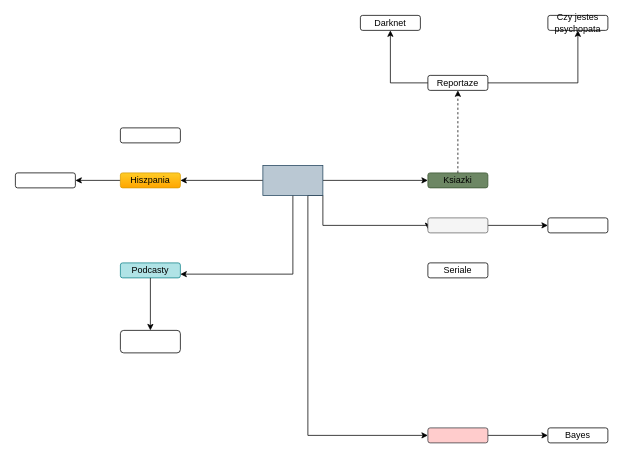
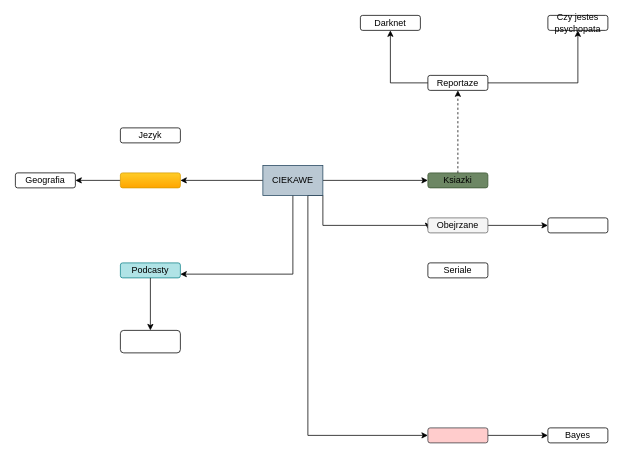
  <mxCell id="0" />
  <mxCell id="1" parent="0" />
  <mxCell id="2" style="edgeStyle=orthogonalEdgeStyle;rounded=0;orthogonalLoop=1;jettySize=auto;html=1;exitX=0;exitY=0.5;exitDx=0;exitDy=0;entryX=1;entryY=0.5;entryDx=0;entryDy=0;" parent="1" source="7" target="10" edge="1"><mxGeometry relative="1" as="geometry" /></mxCell>
  <mxCell id="3" style="edgeStyle=orthogonalEdgeStyle;rounded=0;orthogonalLoop=1;jettySize=auto;html=1;exitX=0.5;exitY=1;exitDx=0;exitDy=0;entryX=1;entryY=0.75;entryDx=0;entryDy=0;" parent="1" source="7" target="12" edge="1"><mxGeometry relative="1" as="geometry" /></mxCell>
  <mxCell id="4" style="edgeStyle=orthogonalEdgeStyle;rounded=0;orthogonalLoop=1;jettySize=auto;html=1;exitX=1;exitY=0.5;exitDx=0;exitDy=0;entryX=0;entryY=0.5;entryDx=0;entryDy=0;" parent="1" source="7" target="11" edge="1"><mxGeometry relative="1" as="geometry" /></mxCell>
  <mxCell id="5" style="edgeStyle=orthogonalEdgeStyle;rounded=0;orthogonalLoop=1;jettySize=auto;html=1;exitX=0.75;exitY=1;exitDx=0;exitDy=0;entryX=0;entryY=0.75;entryDx=0;entryDy=0;" parent="1" source="7" target="32" edge="1"><mxGeometry relative="1" as="geometry"><Array as="points"><mxPoint x="430" y="260" /><mxPoint x="430" y="300" /><mxPoint x="570" y="300" /></Array></mxGeometry></mxCell>
  <mxCell id="6" style="edgeStyle=orthogonalEdgeStyle;rounded=0;orthogonalLoop=1;jettySize=auto;html=1;exitX=0.75;exitY=1;exitDx=0;exitDy=0;entryX=0;entryY=0.5;entryDx=0;entryDy=0;" edge="1" parent="1" source="7" target="38"><mxGeometry relative="1" as="geometry"><mxPoint x="410" y="590" as="targetPoint" /></mxGeometry></mxCell>
  <mxCell id="7" value="" style="rounded=0;whiteSpace=wrap;html=1;fillColor=#bac8d3;strokeColor=#23445d;" parent="1" vertex="1"><mxGeometry x="350" y="220" width="80" height="40" as="geometry" /></mxCell>
+ <mxCell id="8" value="CIEKAWE" style="text;html=1;align=center;verticalAlign=middle;whiteSpace=wrap;rounded=0;" parent="1" vertex="1"><mxGeometry x="360" y="230" width="60" height="20" as="geometry" /></mxCell>
  <mxCell id="9" style="edgeStyle=orthogonalEdgeStyle;rounded=0;orthogonalLoop=1;jettySize=auto;html=1;exitX=0;exitY=0.5;exitDx=0;exitDy=0;entryX=1;entryY=0.5;entryDx=0;entryDy=0;" parent="1" source="10" target="16" edge="1"><mxGeometry relative="1" as="geometry" /></mxCell>
  <mxCell id="10" value="" style="rounded=1;whiteSpace=wrap;html=1;fillColor=#ffcd28;strokeColor=#d79b00;gradientColor=#ffa500;" parent="1" vertex="1"><mxGeometry x="160" y="230" width="80" height="20" as="geometry" /></mxCell>
  <mxCell id="11" value="" style="rounded=1;whiteSpace=wrap;html=1;fillColor=#6d8764;strokeColor=#3A5431;fontColor=#ffffff;" parent="1" vertex="1"><mxGeometry x="570" y="230" width="80" height="20" as="geometry" /></mxCell>
  <mxCell id="12" value="" style="rounded=1;whiteSpace=wrap;html=1;fillColor=#b0e3e6;strokeColor=#0e8088;" parent="1" vertex="1"><mxGeometry x="160" y="350" width="80" height="20" as="geometry" /></mxCell>
- <mxCell id="13" value="Hiszpania" style="text;html=1;strokeColor=none;fillColor=none;align=center;verticalAlign=middle;whiteSpace=wrap;rounded=0;" parent="1" vertex="1"><mxGeometry x="180" y="230" width="40" height="20" as="geometry" /></mxCell>
  <mxCell id="14" value="" style="rounded=1;whiteSpace=wrap;html=1;" parent="1" vertex="1"><mxGeometry x="160" y="170" width="80" height="20" as="geometry" /></mxCell>
+ <mxCell id="15" value="Jezyk" style="text;html=1;strokeColor=none;fillColor=none;align=center;verticalAlign=middle;whiteSpace=wrap;rounded=0;" parent="1" vertex="1"><mxGeometry x="180" y="170" width="40" height="20" as="geometry" /></mxCell>
  <mxCell id="16" value="" style="rounded=1;whiteSpace=wrap;html=1;" parent="1" vertex="1"><mxGeometry x="20" y="230" width="80" height="20" as="geometry" /></mxCell>
+ <mxCell id="17" value="Geografia" style="text;html=1;strokeColor=none;fillColor=none;align=center;verticalAlign=middle;whiteSpace=wrap;rounded=0;" parent="1" vertex="1"><mxGeometry x="40" y="230" width="40" height="20" as="geometry" /></mxCell>
  <mxCell id="18" style="edgeStyle=orthogonalEdgeStyle;rounded=0;orthogonalLoop=1;jettySize=auto;html=1;exitX=0.5;exitY=1;exitDx=0;exitDy=0;entryX=0.5;entryY=0;entryDx=0;entryDy=0;" parent="1" source="19" target="22" edge="1"><mxGeometry relative="1" as="geometry" /></mxCell>
  <mxCell id="19" value="Podcasty" style="text;html=1;strokeColor=none;fillColor=none;align=center;verticalAlign=middle;whiteSpace=wrap;rounded=0;" parent="1" vertex="1"><mxGeometry x="180" y="350" width="40" height="20" as="geometry" /></mxCell>
  <mxCell id="20" style="edgeStyle=orthogonalEdgeStyle;rounded=0;orthogonalLoop=1;jettySize=auto;html=1;exitX=0.5;exitY=0;exitDx=0;exitDy=0;entryX=0.5;entryY=1;entryDx=0;entryDy=0;dashed=1;" parent="1" source="21" target="28" edge="1"><mxGeometry relative="1" as="geometry" /></mxCell>
  <mxCell id="21" value="Ksiazki" style="text;html=1;strokeColor=none;fillColor=none;align=center;verticalAlign=middle;whiteSpace=wrap;rounded=0;" parent="1" vertex="1"><mxGeometry x="590" y="230" width="40" height="20" as="geometry" /></mxCell>
  <mxCell id="22" value="" style="rounded=1;whiteSpace=wrap;html=1;" parent="1" vertex="1"><mxGeometry x="160" y="440" width="80" height="30" as="geometry" /></mxCell>
  <mxCell id="23" style="edgeStyle=orthogonalEdgeStyle;rounded=0;orthogonalLoop=1;jettySize=auto;html=1;exitX=1;exitY=0.5;exitDx=0;exitDy=0;entryX=0.5;entryY=1;entryDx=0;entryDy=0;" parent="1" source="25" target="30" edge="1"><mxGeometry relative="1" as="geometry" /></mxCell>
  <mxCell id="24" style="edgeStyle=orthogonalEdgeStyle;rounded=0;orthogonalLoop=1;jettySize=auto;html=1;exitX=0;exitY=0.5;exitDx=0;exitDy=0;entryX=0.5;entryY=1;entryDx=0;entryDy=0;" parent="1" source="25" target="29" edge="1"><mxGeometry relative="1" as="geometry" /></mxCell>
  <mxCell id="25" value="" style="rounded=1;whiteSpace=wrap;html=1;" parent="1" vertex="1"><mxGeometry x="570" y="100" width="80" height="20" as="geometry" /></mxCell>
  <mxCell id="26" value="" style="rounded=1;whiteSpace=wrap;html=1;" parent="1" vertex="1"><mxGeometry x="480" y="20" width="80" height="20" as="geometry" /></mxCell>
  <mxCell id="27" value="" style="rounded=1;whiteSpace=wrap;html=1;" parent="1" vertex="1"><mxGeometry x="730" y="20" width="80" height="20" as="geometry" /></mxCell>
  <mxCell id="28" value="Reportaze" style="text;html=1;strokeColor=none;fillColor=none;align=center;verticalAlign=middle;whiteSpace=wrap;rounded=0;" parent="1" vertex="1"><mxGeometry x="590" y="100" width="40" height="20" as="geometry" /></mxCell>
  <mxCell id="29" value="Darknet" style="text;html=1;strokeColor=none;fillColor=none;align=center;verticalAlign=middle;whiteSpace=wrap;rounded=0;" parent="1" vertex="1"><mxGeometry x="500" y="20" width="40" height="20" as="geometry" /></mxCell>
  <mxCell id="30" value="Czy jestes psychopata" style="text;html=1;strokeColor=none;fillColor=none;align=center;verticalAlign=middle;whiteSpace=wrap;rounded=0;" parent="1" vertex="1"><mxGeometry x="750" y="20" width="40" height="20" as="geometry" /></mxCell>
  <mxCell id="31" style="edgeStyle=orthogonalEdgeStyle;rounded=0;orthogonalLoop=1;jettySize=auto;html=1;exitX=1;exitY=0.5;exitDx=0;exitDy=0;entryX=0;entryY=0.5;entryDx=0;entryDy=0;" parent="1" source="32" target="33" edge="1"><mxGeometry relative="1" as="geometry" /></mxCell>
  <mxCell id="32" value="" style="rounded=1;whiteSpace=wrap;html=1;fillColor=#f5f5f5;strokeColor=#666666;fontColor=#333333;" parent="1" vertex="1"><mxGeometry x="570" y="290" width="80" height="20" as="geometry" /></mxCell>
  <mxCell id="33" value="" style="rounded=1;whiteSpace=wrap;html=1;" parent="1" vertex="1"><mxGeometry x="730" y="290" width="80" height="20" as="geometry" /></mxCell>
  <mxCell id="34" value="" style="rounded=1;whiteSpace=wrap;html=1;" parent="1" vertex="1"><mxGeometry x="570" y="350" width="80" height="20" as="geometry" /></mxCell>
+ <mxCell id="35" value="Obejrzane" style="text;html=1;strokeColor=none;fillColor=none;align=center;verticalAlign=middle;whiteSpace=wrap;rounded=0;" parent="1" vertex="1"><mxGeometry x="590" y="290" width="40" height="20" as="geometry" /></mxCell>
  <mxCell id="36" value="Seriale" style="text;html=1;strokeColor=none;fillColor=none;align=center;verticalAlign=middle;whiteSpace=wrap;rounded=0;" parent="1" vertex="1"><mxGeometry x="590" y="350" width="40" height="20" as="geometry" /></mxCell>
  <mxCell id="37" style="edgeStyle=orthogonalEdgeStyle;rounded=0;orthogonalLoop=1;jettySize=auto;html=1;exitX=1;exitY=0.5;exitDx=0;exitDy=0;" edge="1" parent="1" source="38" target="39"><mxGeometry relative="1" as="geometry" /></mxCell>
  <mxCell id="38" value="" style="rounded=1;whiteSpace=wrap;html=1;fillColor=#ffcccc;strokeColor=#36393d;" vertex="1" parent="1"><mxGeometry x="570" y="570" width="80" height="20" as="geometry" /></mxCell>
  <mxCell id="39" value="" style="rounded=1;whiteSpace=wrap;html=1;" vertex="1" parent="1"><mxGeometry x="730" y="570" width="80" height="20" as="geometry" /></mxCell>
  <mxCell id="40" value="Bayes" style="text;html=1;strokeColor=none;fillColor=none;align=center;verticalAlign=middle;whiteSpace=wrap;rounded=0;" vertex="1" parent="1"><mxGeometry x="750" y="570" width="40" height="20" as="geometry" /></mxCell>
